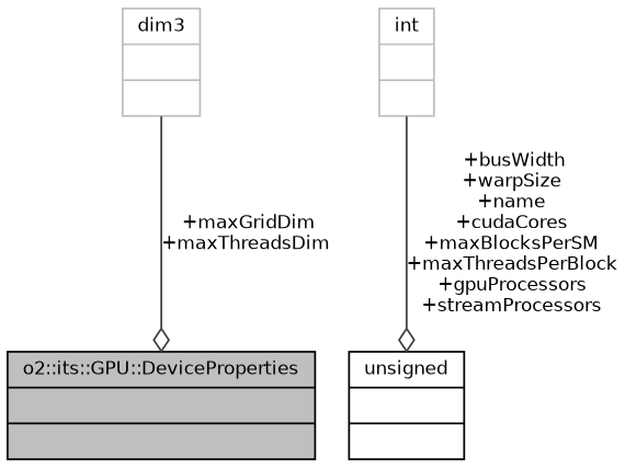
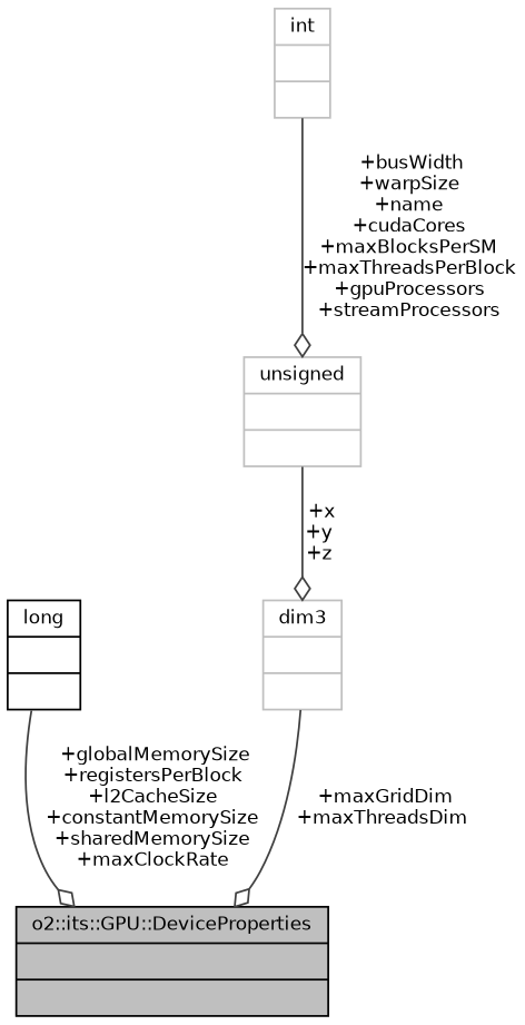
  digraph {
    node [color=grey75 fontname=Helvetica fontsize=10 shape=record]
    edge [arrowhead=odiamond color=grey25 fontname=Helvetica fontsize=10 labelfontname=Helvetica labelfontsize=10 style=solid]
    n1 [color=black fillcolor=grey75 fontcolor=black height=0.2 label="{o2::its::GPU::DeviceProperties\n||}" style=filled width=0.4]
    n2 [height=0.2 label="{int\n||}" width=0.4]
-   n3 [color=black height=0.2 label="{unsigned\n||}" width=0.4]
+   n3 [height=0.2 label="{unsigned\n||}" width=0.4]
+   n4 [color=black height=0.2 label="{long\n||}" width=0.4]
    n5 [height=0.2 label="{dim3\n||}" width=0.4]
    n2 -> n3 [label=" +busWidth\n+warpSize\n+name\n+cudaCores\n+maxBlocksPerSM\n+maxThreadsPerBlock\n+gpuProcessors\n+streamProcessors"]
+   n3 -> n5 [label=" +x\n+y\n+z"]
+   n4 -> n1 [label=" +globalMemorySize\n+registersPerBlock\n+l2CacheSize\n+constantMemorySize\n+sharedMemorySize\n+maxClockRate"]
    n5 -> n1 [label=" +maxGridDim\n+maxThreadsDim"]
  }
